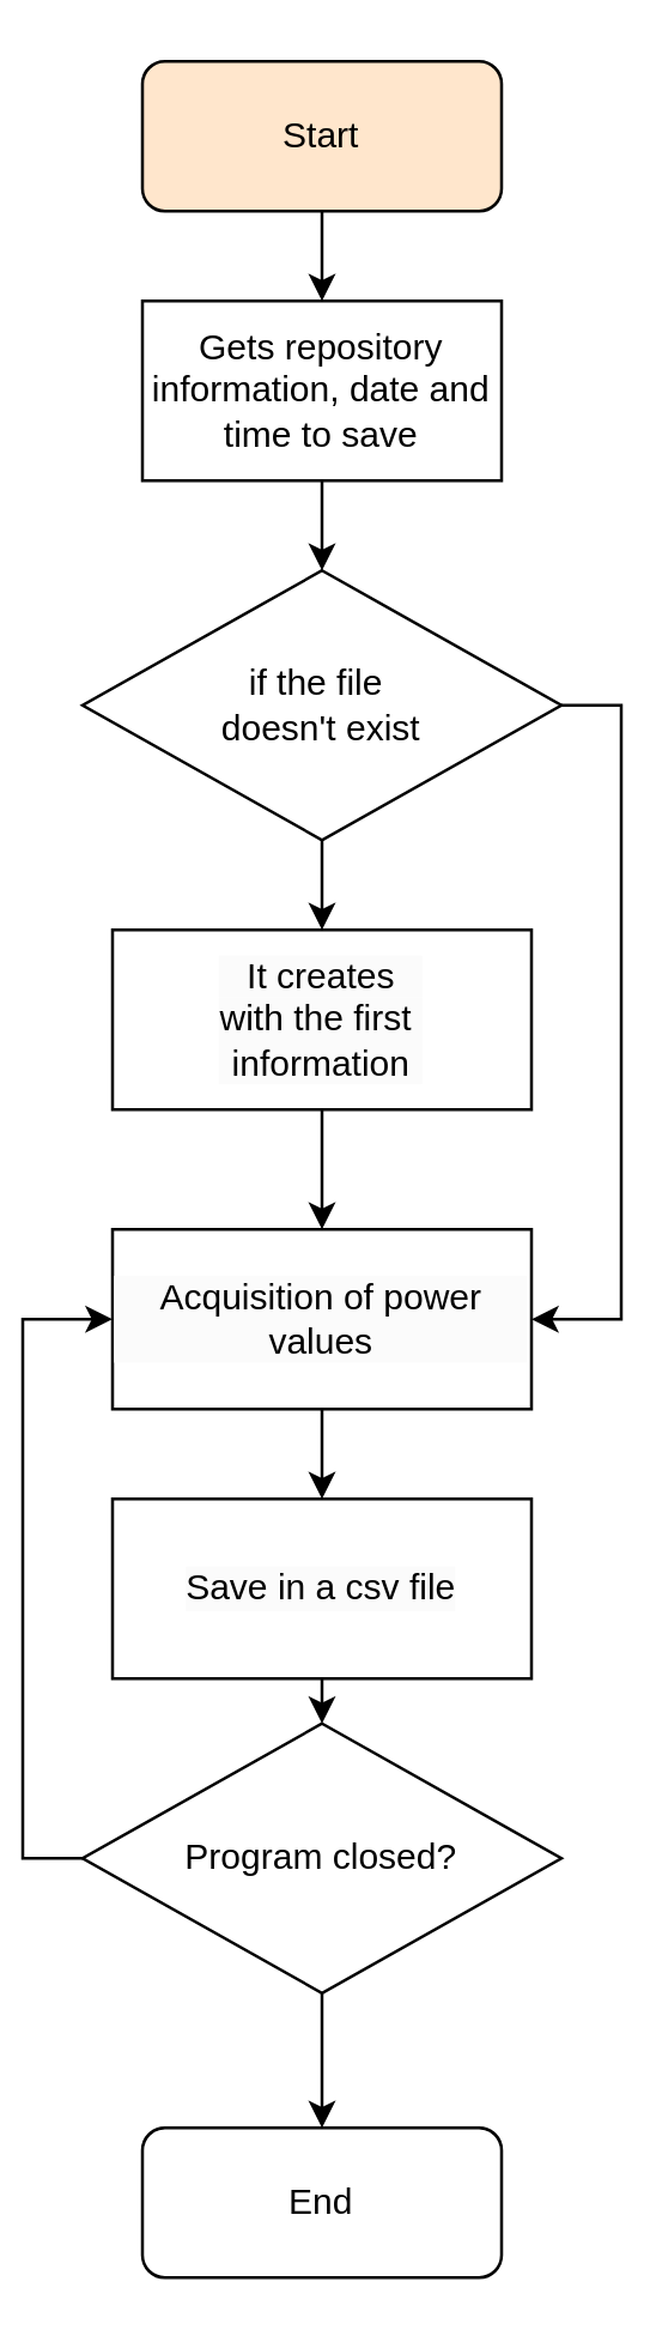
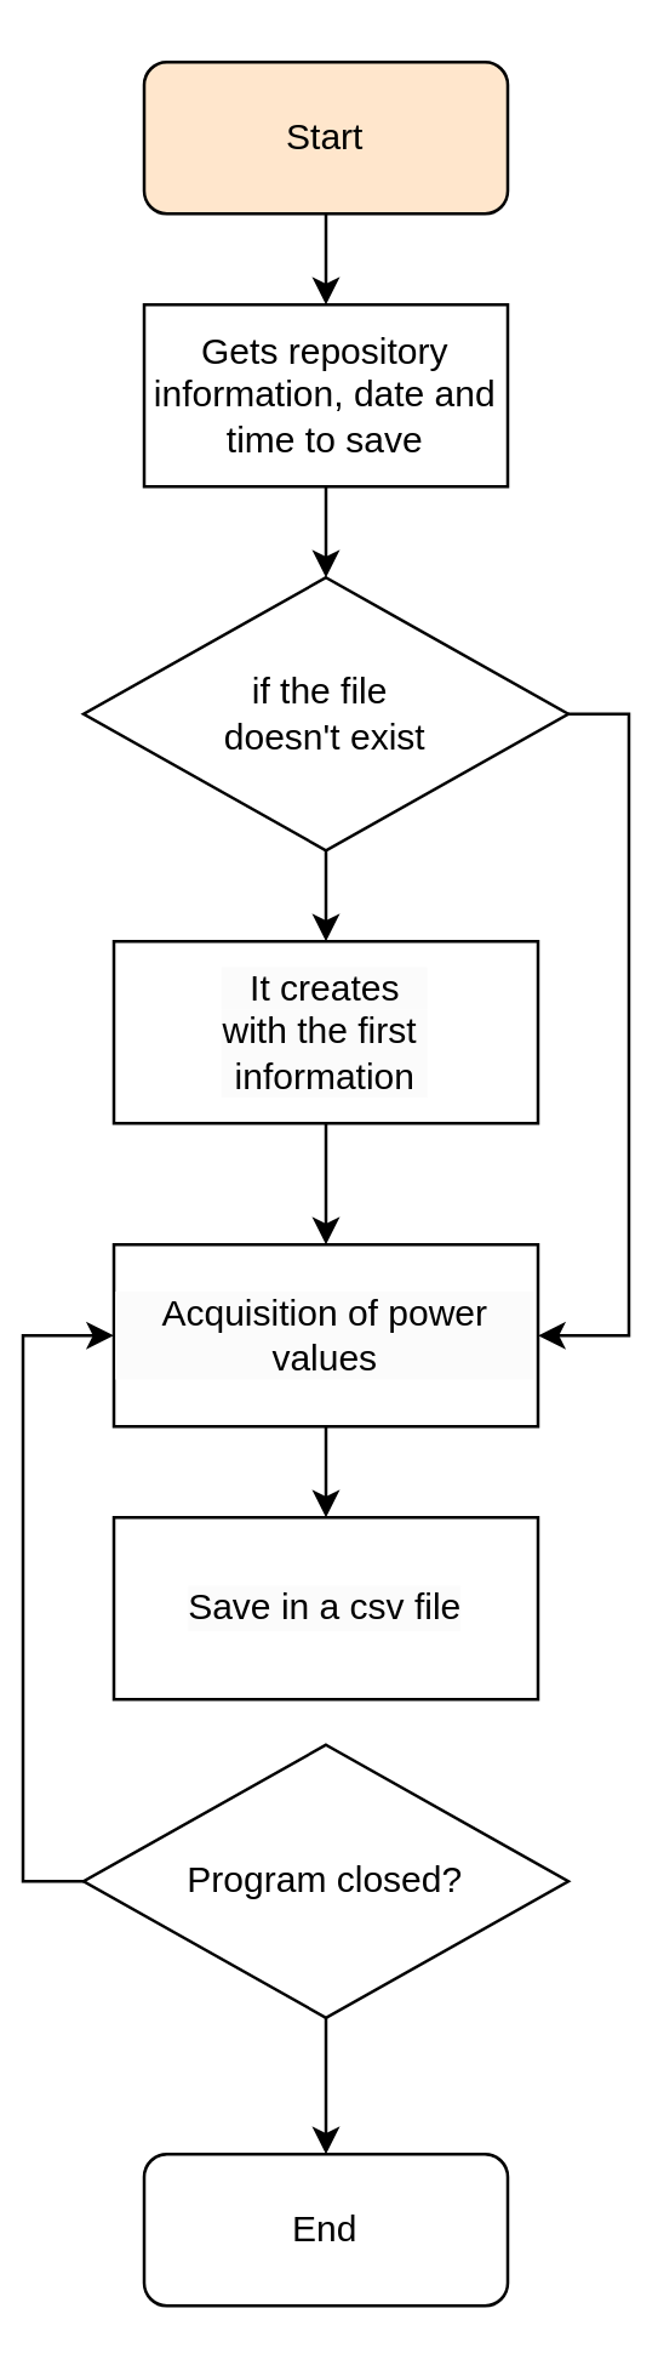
  <mxCell id="0" />
  <mxCell id="1" parent="0" />
  <mxCell id="2" style="edgeStyle=orthogonalEdgeStyle;rounded=0;orthogonalLoop=1;jettySize=auto;html=1;exitX=0.5;exitY=1;exitDx=0;exitDy=0;entryX=0.5;entryY=0;entryDx=0;entryDy=0;" edge="1" parent="1" source="3" target="5"><mxGeometry relative="1" as="geometry" /></mxCell>
  <mxCell id="3" value="Start" style="rounded=1;whiteSpace=wrap;html=1;fillColor=#ffe6cc;" vertex="1" parent="1"><mxGeometry x="40" y="20" width="120" height="50" as="geometry" /></mxCell>
  <mxCell id="4" style="edgeStyle=orthogonalEdgeStyle;rounded=0;orthogonalLoop=1;jettySize=auto;html=1;exitX=0.5;exitY=1;exitDx=0;exitDy=0;entryX=0.5;entryY=0;entryDx=0;entryDy=0;" edge="1" parent="1" source="5" target="8"><mxGeometry relative="1" as="geometry" /></mxCell>
  <mxCell id="5" value="Gets repository information, date and time to save" style="rounded=0;whiteSpace=wrap;html=1;" vertex="1" parent="1"><mxGeometry x="40" y="100" width="120" height="60" as="geometry" /></mxCell>
  <mxCell id="6" style="edgeStyle=orthogonalEdgeStyle;rounded=0;orthogonalLoop=1;jettySize=auto;html=1;exitX=0.5;exitY=1;exitDx=0;exitDy=0;entryX=0.5;entryY=0;entryDx=0;entryDy=0;" edge="1" parent="1" source="8" target="10"><mxGeometry relative="1" as="geometry" /></mxCell>
  <mxCell id="7" style="edgeStyle=orthogonalEdgeStyle;rounded=0;orthogonalLoop=1;jettySize=auto;html=1;exitX=1;exitY=0.5;exitDx=0;exitDy=0;entryX=1;entryY=0.5;entryDx=0;entryDy=0;" edge="1" parent="1" source="8" target="12"><mxGeometry relative="1" as="geometry" /></mxCell>
  <mxCell id="8" value="if the file&amp;nbsp;&lt;div&gt;doesn't&amp;nbsp;&lt;span style=&quot;background-color: transparent; color: light-dark(rgb(0, 0, 0), rgb(255, 255, 255));&quot;&gt;exist&lt;/span&gt;&lt;/div&gt;" style="rhombus;whiteSpace=wrap;html=1;" vertex="1" parent="1"><mxGeometry x="20" y="190" width="160" height="90" as="geometry" /></mxCell>
  <mxCell id="9" style="edgeStyle=orthogonalEdgeStyle;rounded=0;orthogonalLoop=1;jettySize=auto;html=1;exitX=0.5;exitY=1;exitDx=0;exitDy=0;entryX=0.5;entryY=0;entryDx=0;entryDy=0;" edge="1" parent="1" source="10" target="12"><mxGeometry relative="1" as="geometry" /></mxCell>
  <mxCell id="10" value="&lt;div style=&quot;forced-color-adjust: none; color: rgb(0, 0, 0); font-family: Helvetica; font-size: 12px; font-style: normal; font-variant-ligatures: normal; font-variant-caps: normal; font-weight: 400; letter-spacing: normal; orphans: 2; text-align: center; text-indent: 0px; text-transform: none; widows: 2; word-spacing: 0px; -webkit-text-stroke-width: 0px; white-space: normal; background-color: rgb(251, 251, 251); text-decoration-thickness: initial; text-decoration-style: initial; text-decoration-color: initial;&quot;&gt;&lt;span style=&quot;forced-color-adjust: none; background-color: transparent; color: light-dark(rgb(0, 0, 0), rgb(255, 255, 255));&quot;&gt;&lt;span&gt;&amp;nbsp;I&lt;/span&gt;t creates&amp;nbsp;&lt;/span&gt;&lt;/div&gt;&lt;div style=&quot;forced-color-adjust: none; color: rgb(0, 0, 0); font-family: Helvetica; font-size: 12px; font-style: normal; font-variant-ligatures: normal; font-variant-caps: normal; font-weight: 400; letter-spacing: normal; orphans: 2; text-align: center; text-indent: 0px; text-transform: none; widows: 2; word-spacing: 0px; -webkit-text-stroke-width: 0px; white-space: normal; background-color: rgb(251, 251, 251); text-decoration-thickness: initial; text-decoration-style: initial; text-decoration-color: initial;&quot;&gt;&lt;span style=&quot;forced-color-adjust: none; background-color: transparent; color: light-dark(rgb(0, 0, 0), rgb(255, 255, 255));&quot;&gt;with&amp;nbsp;&lt;/span&gt;&lt;span style=&quot;forced-color-adjust: none; background-color: transparent; color: light-dark(rgb(0, 0, 0), rgb(255, 255, 255));&quot;&gt;the first&amp;nbsp;&lt;/span&gt;&lt;/div&gt;&lt;div style=&quot;forced-color-adjust: none; color: rgb(0, 0, 0); font-family: Helvetica; font-size: 12px; font-style: normal; font-variant-ligatures: normal; font-variant-caps: normal; font-weight: 400; letter-spacing: normal; orphans: 2; text-align: center; text-indent: 0px; text-transform: none; widows: 2; word-spacing: 0px; -webkit-text-stroke-width: 0px; white-space: normal; background-color: rgb(251, 251, 251); text-decoration-thickness: initial; text-decoration-style: initial; text-decoration-color: initial;&quot;&gt;&lt;span style=&quot;forced-color-adjust: none; background-color: transparent; color: light-dark(rgb(0, 0, 0), rgb(255, 255, 255));&quot;&gt;information&lt;/span&gt;&lt;/div&gt;" style="rounded=0;whiteSpace=wrap;html=1;" vertex="1" parent="1"><mxGeometry x="30" y="310" width="140" height="60" as="geometry" /></mxCell>
  <mxCell id="11" style="edgeStyle=orthogonalEdgeStyle;rounded=0;orthogonalLoop=1;jettySize=auto;html=1;exitX=0.5;exitY=1;exitDx=0;exitDy=0;entryX=0.5;entryY=0;entryDx=0;entryDy=0;" edge="1" parent="1" source="12" target="14"><mxGeometry relative="1" as="geometry" /></mxCell>
  <mxCell id="12" value="&lt;div style=&quot;forced-color-adjust: none; orphans: 2; text-align: center; text-indent: 0px; widows: 2; background-color: rgb(251, 251, 251); text-decoration-thickness: initial; text-decoration-style: initial; text-decoration-color: initial; color: rgb(0, 0, 0);&quot;&gt;Acquisition of power values&lt;/div&gt;" style="rounded=0;whiteSpace=wrap;html=1;" vertex="1" parent="1"><mxGeometry x="30" y="410" width="140" height="60" as="geometry" /></mxCell>
- <mxCell id="13" style="edgeStyle=orthogonalEdgeStyle;rounded=0;orthogonalLoop=1;jettySize=auto;html=1;exitX=0.5;exitY=1;exitDx=0;exitDy=0;entryX=0.5;entryY=0;entryDx=0;entryDy=0;" edge="1" parent="1" source="14" target="17"><mxGeometry relative="1" as="geometry" /></mxCell>
  <mxCell id="14" value="&lt;div style=&quot;forced-color-adjust: none; orphans: 2; text-align: center; text-indent: 0px; widows: 2; background-color: rgb(251, 251, 251); text-decoration-thickness: initial; text-decoration-style: initial; text-decoration-color: initial; color: rgb(0, 0, 0);&quot;&gt;Save in a csv file&lt;/div&gt;" style="rounded=0;whiteSpace=wrap;html=1;" vertex="1" parent="1"><mxGeometry x="30" y="500" width="140" height="60" as="geometry" /></mxCell>
  <mxCell id="15" style="edgeStyle=orthogonalEdgeStyle;rounded=0;orthogonalLoop=1;jettySize=auto;html=1;exitX=0;exitY=0.5;exitDx=0;exitDy=0;entryX=0;entryY=0.5;entryDx=0;entryDy=0;" edge="1" parent="1" source="17" target="12"><mxGeometry relative="1" as="geometry" /></mxCell>
  <mxCell id="16" style="edgeStyle=orthogonalEdgeStyle;rounded=0;orthogonalLoop=1;jettySize=auto;html=1;exitX=0.5;exitY=1;exitDx=0;exitDy=0;entryX=0.5;entryY=0;entryDx=0;entryDy=0;" edge="1" parent="1" source="17" target="18"><mxGeometry relative="1" as="geometry" /></mxCell>
  <mxCell id="17" value="Program closed?" style="rhombus;whiteSpace=wrap;html=1;" vertex="1" parent="1"><mxGeometry x="20" y="575" width="160" height="90" as="geometry" /></mxCell>
  <mxCell id="18" value="End" style="rounded=1;whiteSpace=wrap;html=1;" vertex="1" parent="1"><mxGeometry x="40" y="710" width="120" height="50" as="geometry" /></mxCell>
